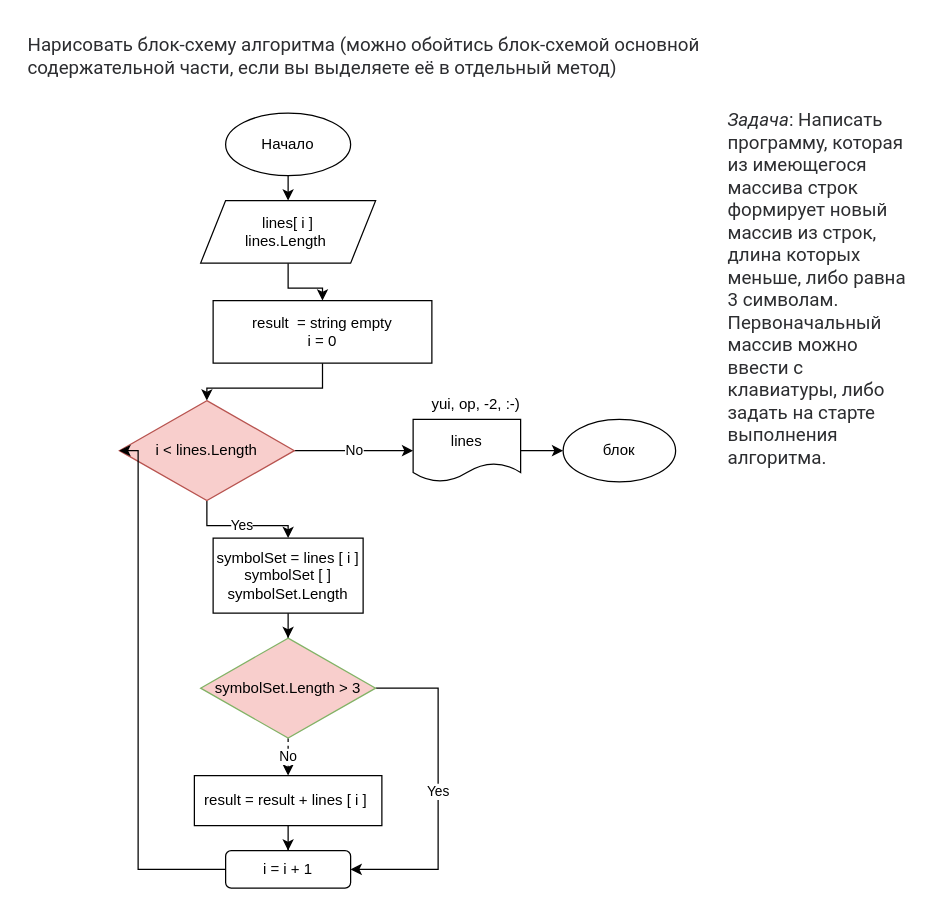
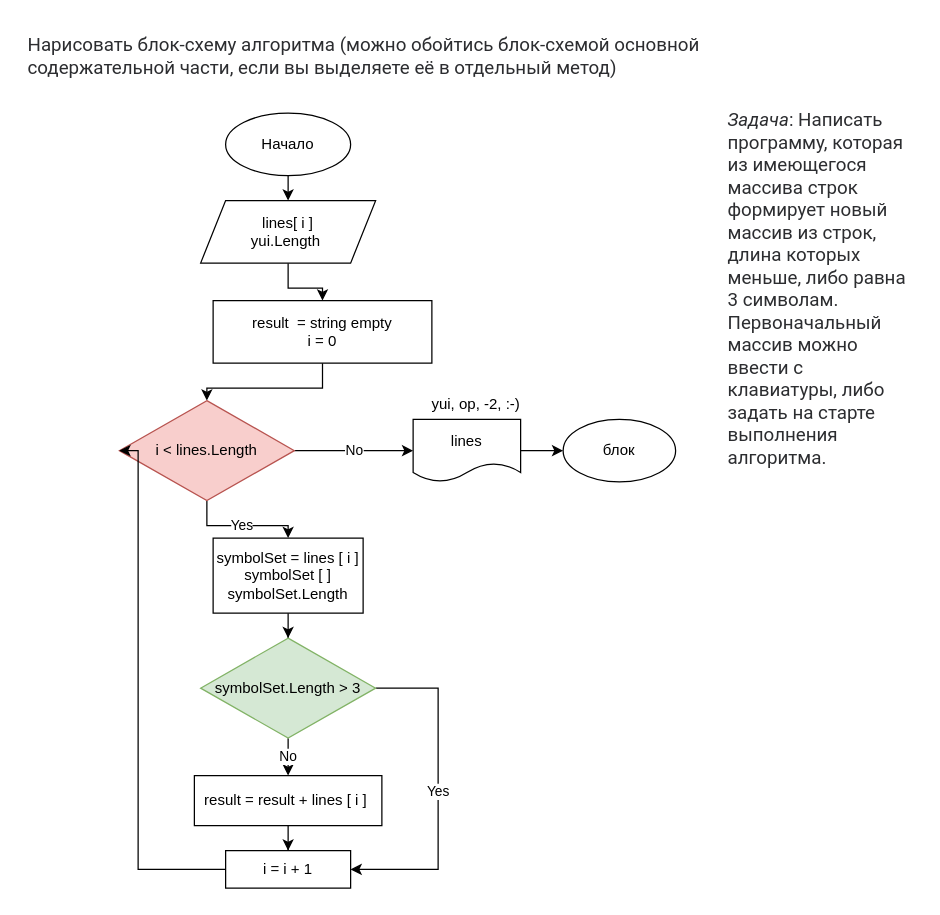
  <mxCell id="0" />
  <mxCell id="1" parent="0" />
  <mxCell id="2" value="&lt;span style=&quot;color: rgb(44, 45, 48); font-family: Onest, Roboto, &amp;quot;San Francisco&amp;quot;, &amp;quot;Helvetica Neue&amp;quot;, Helvetica, Arial; font-size: 15px; font-style: normal; font-variant-ligatures: normal; font-variant-caps: normal; font-weight: 400; letter-spacing: normal; orphans: 2; text-align: start; text-indent: 0px; text-transform: none; widows: 2; word-spacing: 0px; -webkit-text-stroke-width: 0px; background-color: rgb(255, 255, 255); text-decoration-thickness: initial; text-decoration-style: initial; text-decoration-color: initial; float: none; display: inline !important;&quot;&gt;Нарисовать блок-схему алгоритма (можно обойтись блок-схемой основной содержательной части, если вы выделяете её в отдельный метод)&lt;/span&gt;" style="text;whiteSpace=wrap;html=1;" parent="1" vertex="1"><mxGeometry x="20" y="20" width="560" height="50" as="geometry" /></mxCell>
  <mxCell id="3" value="&lt;em style=&quot;box-sizing: border-box; color: rgb(44, 45, 48); font-family: Onest, Roboto, &amp;quot;San Francisco&amp;quot;, &amp;quot;Helvetica Neue&amp;quot;, Helvetica, Arial; font-size: 15px; font-variant-ligatures: normal; font-variant-caps: normal; font-weight: 400; letter-spacing: normal; orphans: 2; text-align: start; text-indent: 0px; text-transform: none; widows: 2; word-spacing: 0px; -webkit-text-stroke-width: 0px; background-color: rgb(255, 255, 255); text-decoration-thickness: initial; text-decoration-style: initial; text-decoration-color: initial;&quot;&gt;Задача&lt;/em&gt;&lt;span style=&quot;color: rgb(44, 45, 48); font-family: Onest, Roboto, &amp;quot;San Francisco&amp;quot;, &amp;quot;Helvetica Neue&amp;quot;, Helvetica, Arial; font-size: 15px; font-style: normal; font-variant-ligatures: normal; font-variant-caps: normal; font-weight: 400; letter-spacing: normal; orphans: 2; text-align: start; text-indent: 0px; text-transform: none; widows: 2; word-spacing: 0px; -webkit-text-stroke-width: 0px; background-color: rgb(255, 255, 255); text-decoration-thickness: initial; text-decoration-style: initial; text-decoration-color: initial; float: none; display: inline !important;&quot;&gt;: Написать программу, которая из имеющегося массива строк формирует новый массив из строк, длина которых меньше, либо равна 3 символам. Первоначальный массив можно ввести с клавиатуры, либо задать на старте выполнения алгоритма.&lt;span&gt;&amp;nbsp;&lt;/span&gt;&lt;/span&gt;" style="text;whiteSpace=wrap;html=1;" parent="1" vertex="1"><mxGeometry x="580" y="80" width="150" height="100" as="geometry" /></mxCell>
  <mxCell id="4" value="Начало" style="ellipse;whiteSpace=wrap;html=1;" parent="1" vertex="1"><mxGeometry x="180" y="90" width="100" height="50" as="geometry" /></mxCell>
  <mxCell id="5" value="" style="endArrow=classic;html=1;rounded=0;exitX=0.5;exitY=1;exitDx=0;exitDy=0;entryX=0.5;entryY=0;entryDx=0;entryDy=0;" parent="1" source="4" target="7" edge="1"><mxGeometry width="50" height="50" relative="1" as="geometry"><mxPoint x="200" y="210" as="sourcePoint" /><mxPoint x="222.5" y="220" as="targetPoint" /></mxGeometry></mxCell>
  <mxCell id="6" value="" style="edgeStyle=orthogonalEdgeStyle;rounded=0;orthogonalLoop=1;jettySize=auto;html=1;" edge="1" parent="1" source="7" target="9"><mxGeometry relative="1" as="geometry" /></mxCell>
- <mxCell id="7" value="lines[ i ]&lt;br&gt;lines.Length&amp;nbsp;" style="shape=parallelogram;perimeter=parallelogramPerimeter;whiteSpace=wrap;html=1;fixedSize=1;" vertex="1" parent="1"><mxGeometry x="160" y="160" width="140" height="50" as="geometry" /></mxCell>
+ <mxCell id="7" value="lines[ i ]&lt;br&gt;yui.Length&amp;nbsp;" style="shape=parallelogram;perimeter=parallelogramPerimeter;whiteSpace=wrap;html=1;fixedSize=1;" vertex="1" parent="1"><mxGeometry x="160" y="160" width="140" height="50" as="geometry" /></mxCell>
  <mxCell id="8" value="" style="edgeStyle=orthogonalEdgeStyle;rounded=0;orthogonalLoop=1;jettySize=auto;html=1;" edge="1" parent="1" source="9" target="12"><mxGeometry relative="1" as="geometry" /></mxCell>
  <mxCell id="9" value="result&amp;nbsp; = string empty&lt;br&gt;i = 0" style="whiteSpace=wrap;html=1;" vertex="1" parent="1"><mxGeometry x="170" y="240" width="175" height="50" as="geometry" /></mxCell>
  <mxCell id="10" value="No" style="edgeStyle=orthogonalEdgeStyle;rounded=0;orthogonalLoop=1;jettySize=auto;html=1;" edge="1" parent="1" source="12" target="14"><mxGeometry relative="1" as="geometry" /></mxCell>
  <mxCell id="11" value="Yes" style="edgeStyle=orthogonalEdgeStyle;rounded=0;orthogonalLoop=1;jettySize=auto;html=1;" edge="1" parent="1" source="12" target="17"><mxGeometry relative="1" as="geometry" /></mxCell>
  <mxCell id="12" value="i &amp;lt; lines.Length" style="rhombus;whiteSpace=wrap;html=1;fillColor=#f8cecc;strokeColor=#b85450;" vertex="1" parent="1"><mxGeometry x="95" y="320" width="140" height="80" as="geometry" /></mxCell>
  <mxCell id="13" value="" style="edgeStyle=orthogonalEdgeStyle;rounded=0;orthogonalLoop=1;jettySize=auto;html=1;" edge="1" parent="1" source="14" target="15"><mxGeometry relative="1" as="geometry" /></mxCell>
  <mxCell id="14" value="lines" style="shape=document;whiteSpace=wrap;html=1;boundedLbl=1;" vertex="1" parent="1"><mxGeometry x="330" y="335" width="86" height="50" as="geometry" /></mxCell>
  <mxCell id="15" value="блок" style="ellipse;whiteSpace=wrap;html=1;" vertex="1" parent="1"><mxGeometry x="450" y="335" width="90" height="50" as="geometry" /></mxCell>
  <mxCell id="16" value="" style="edgeStyle=orthogonalEdgeStyle;rounded=0;orthogonalLoop=1;jettySize=auto;html=1;" edge="1" parent="1" source="17" target="20"><mxGeometry relative="1" as="geometry" /></mxCell>
  <mxCell id="17" value="symbolSet = lines [ i ]&lt;br&gt;symbolSet [ ]&lt;br&gt;symbolSet.Length" style="whiteSpace=wrap;html=1;" vertex="1" parent="1"><mxGeometry x="170" y="430" width="120" height="60" as="geometry" /></mxCell>
- <mxCell id="18" value="No" style="edgeStyle=orthogonalEdgeStyle;rounded=0;orthogonalLoop=1;jettySize=auto;html=1;dashed=1;" edge="1" parent="1" source="20" target="22"><mxGeometry relative="1" as="geometry" /></mxCell>
+ <mxCell id="18" value="No" style="edgeStyle=orthogonalEdgeStyle;rounded=0;orthogonalLoop=1;jettySize=auto;html=1;" edge="1" parent="1" source="20" target="22"><mxGeometry relative="1" as="geometry" /></mxCell>
  <mxCell id="19" value="Yes" style="edgeStyle=orthogonalEdgeStyle;rounded=0;orthogonalLoop=1;jettySize=auto;html=1;entryX=1;entryY=0.5;entryDx=0;entryDy=0;" edge="1" parent="1" source="20" target="24"><mxGeometry relative="1" as="geometry"><mxPoint x="390" y="560" as="targetPoint" /><Array as="points"><mxPoint x="350" y="550" /><mxPoint x="350" y="695" /></Array></mxGeometry></mxCell>
- <mxCell id="20" value="symbolSet.Length &amp;gt; 3" style="rhombus;whiteSpace=wrap;html=1;fillColor=#f8cecc;strokeColor=#82b366;" vertex="1" parent="1"><mxGeometry x="160" y="510" width="140" height="80" as="geometry" /></mxCell>
+ <mxCell id="20" value="symbolSet.Length &amp;gt; 3" style="rhombus;whiteSpace=wrap;html=1;fillColor=#d5e8d4;strokeColor=#82b366;" vertex="1" parent="1"><mxGeometry x="160" y="510" width="140" height="80" as="geometry" /></mxCell>
  <mxCell id="21" value="" style="edgeStyle=orthogonalEdgeStyle;rounded=0;orthogonalLoop=1;jettySize=auto;html=1;" edge="1" parent="1" source="22" target="24"><mxGeometry relative="1" as="geometry" /></mxCell>
  <mxCell id="22" value="result = result + lines [ i ]&amp;nbsp;" style="whiteSpace=wrap;html=1;" vertex="1" parent="1"><mxGeometry x="155" y="620" width="150" height="40" as="geometry" /></mxCell>
  <mxCell id="23" value="" style="edgeStyle=orthogonalEdgeStyle;rounded=0;orthogonalLoop=1;jettySize=auto;html=1;entryX=0;entryY=0.5;entryDx=0;entryDy=0;" edge="1" parent="1" source="24" target="12"><mxGeometry relative="1" as="geometry"><mxPoint x="110" y="695" as="targetPoint" /><Array as="points"><mxPoint x="110" y="695" /><mxPoint x="110" y="360" /></Array></mxGeometry></mxCell>
- <mxCell id="24" value="i = i + 1" style="whiteSpace=wrap;html=1;rounded=1;" vertex="1" parent="1"><mxGeometry x="180" y="680" width="100" height="30" as="geometry" /></mxCell>
+ <mxCell id="24" value="i = i + 1" style="whiteSpace=wrap;html=1;" vertex="1" parent="1"><mxGeometry x="180" y="680" width="100" height="30" as="geometry" /></mxCell>
  <mxCell id="25" value="yui, op, -2, :-)" style="text;html=1;align=center;verticalAlign=middle;resizable=0;points=[];autosize=1;strokeColor=none;fillColor=none;" vertex="1" parent="1"><mxGeometry x="335" y="308" width="90" height="30" as="geometry" /></mxCell>
